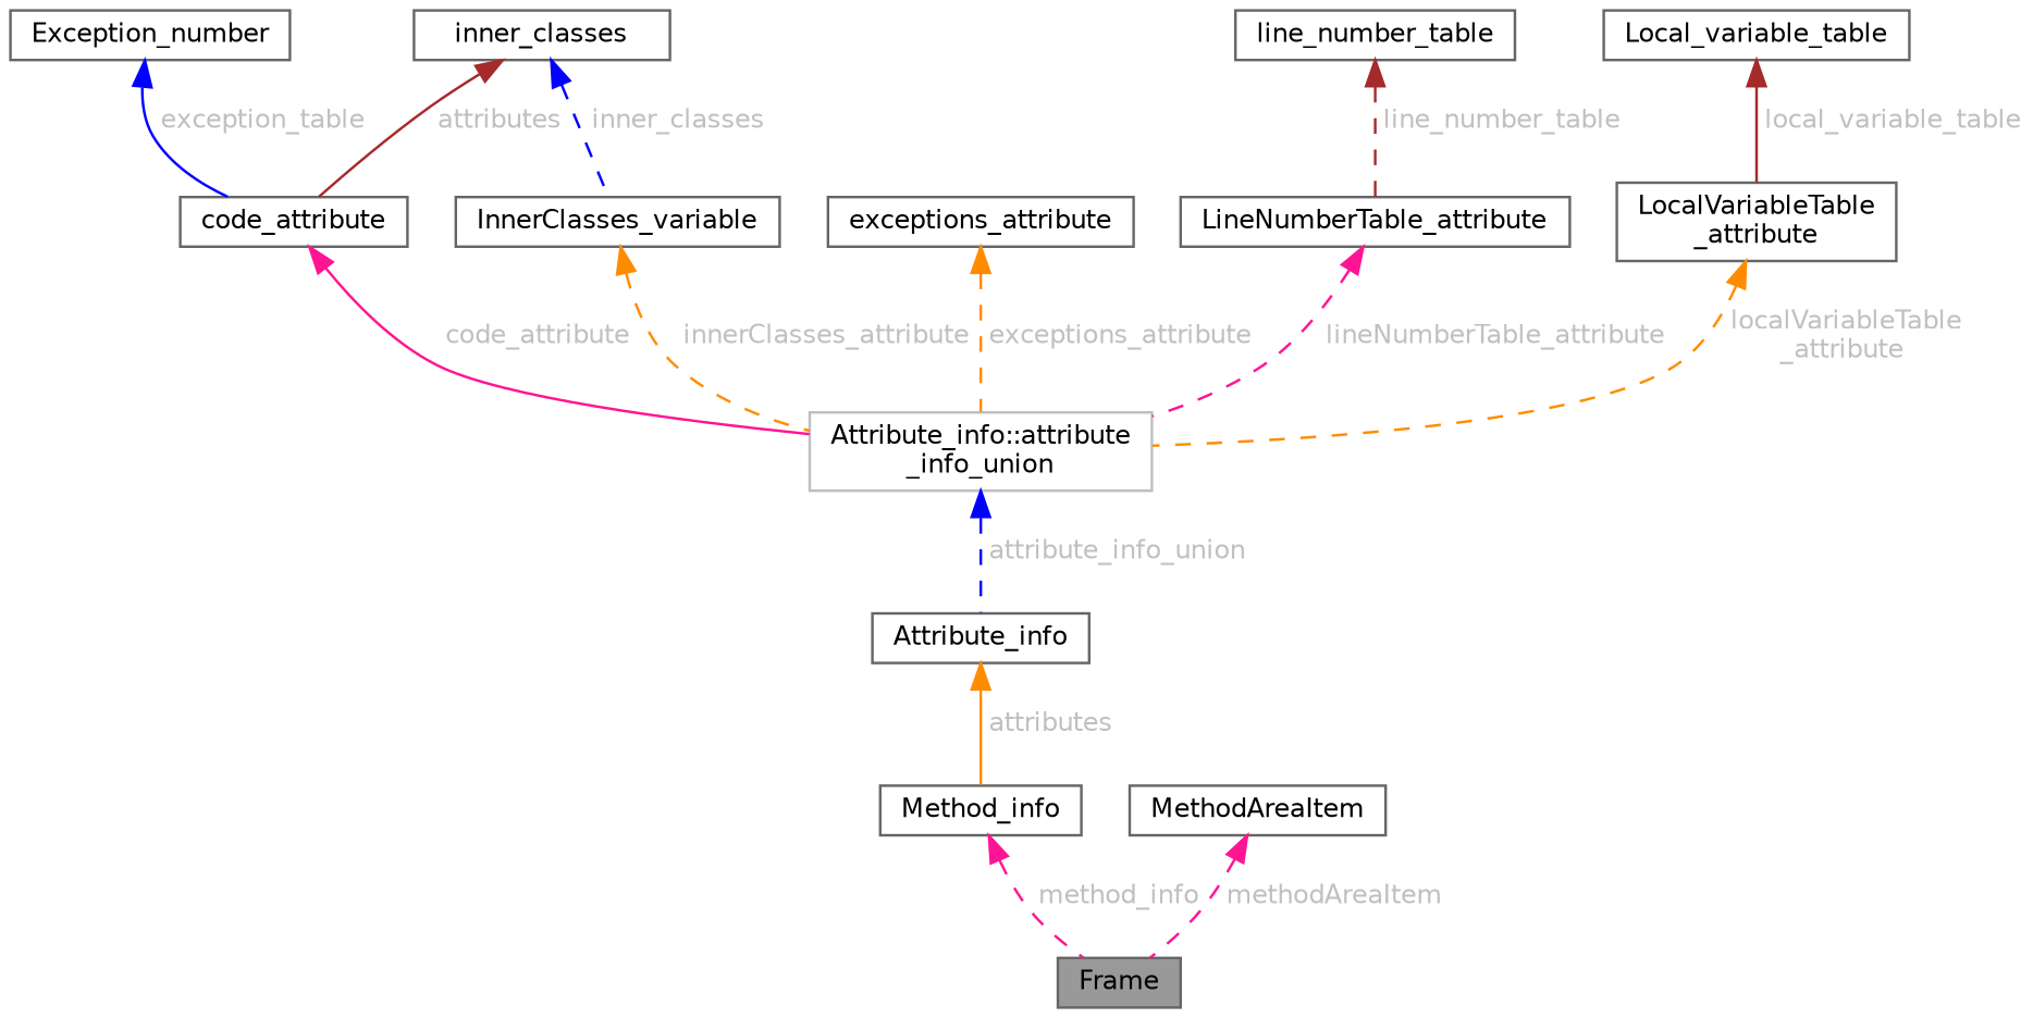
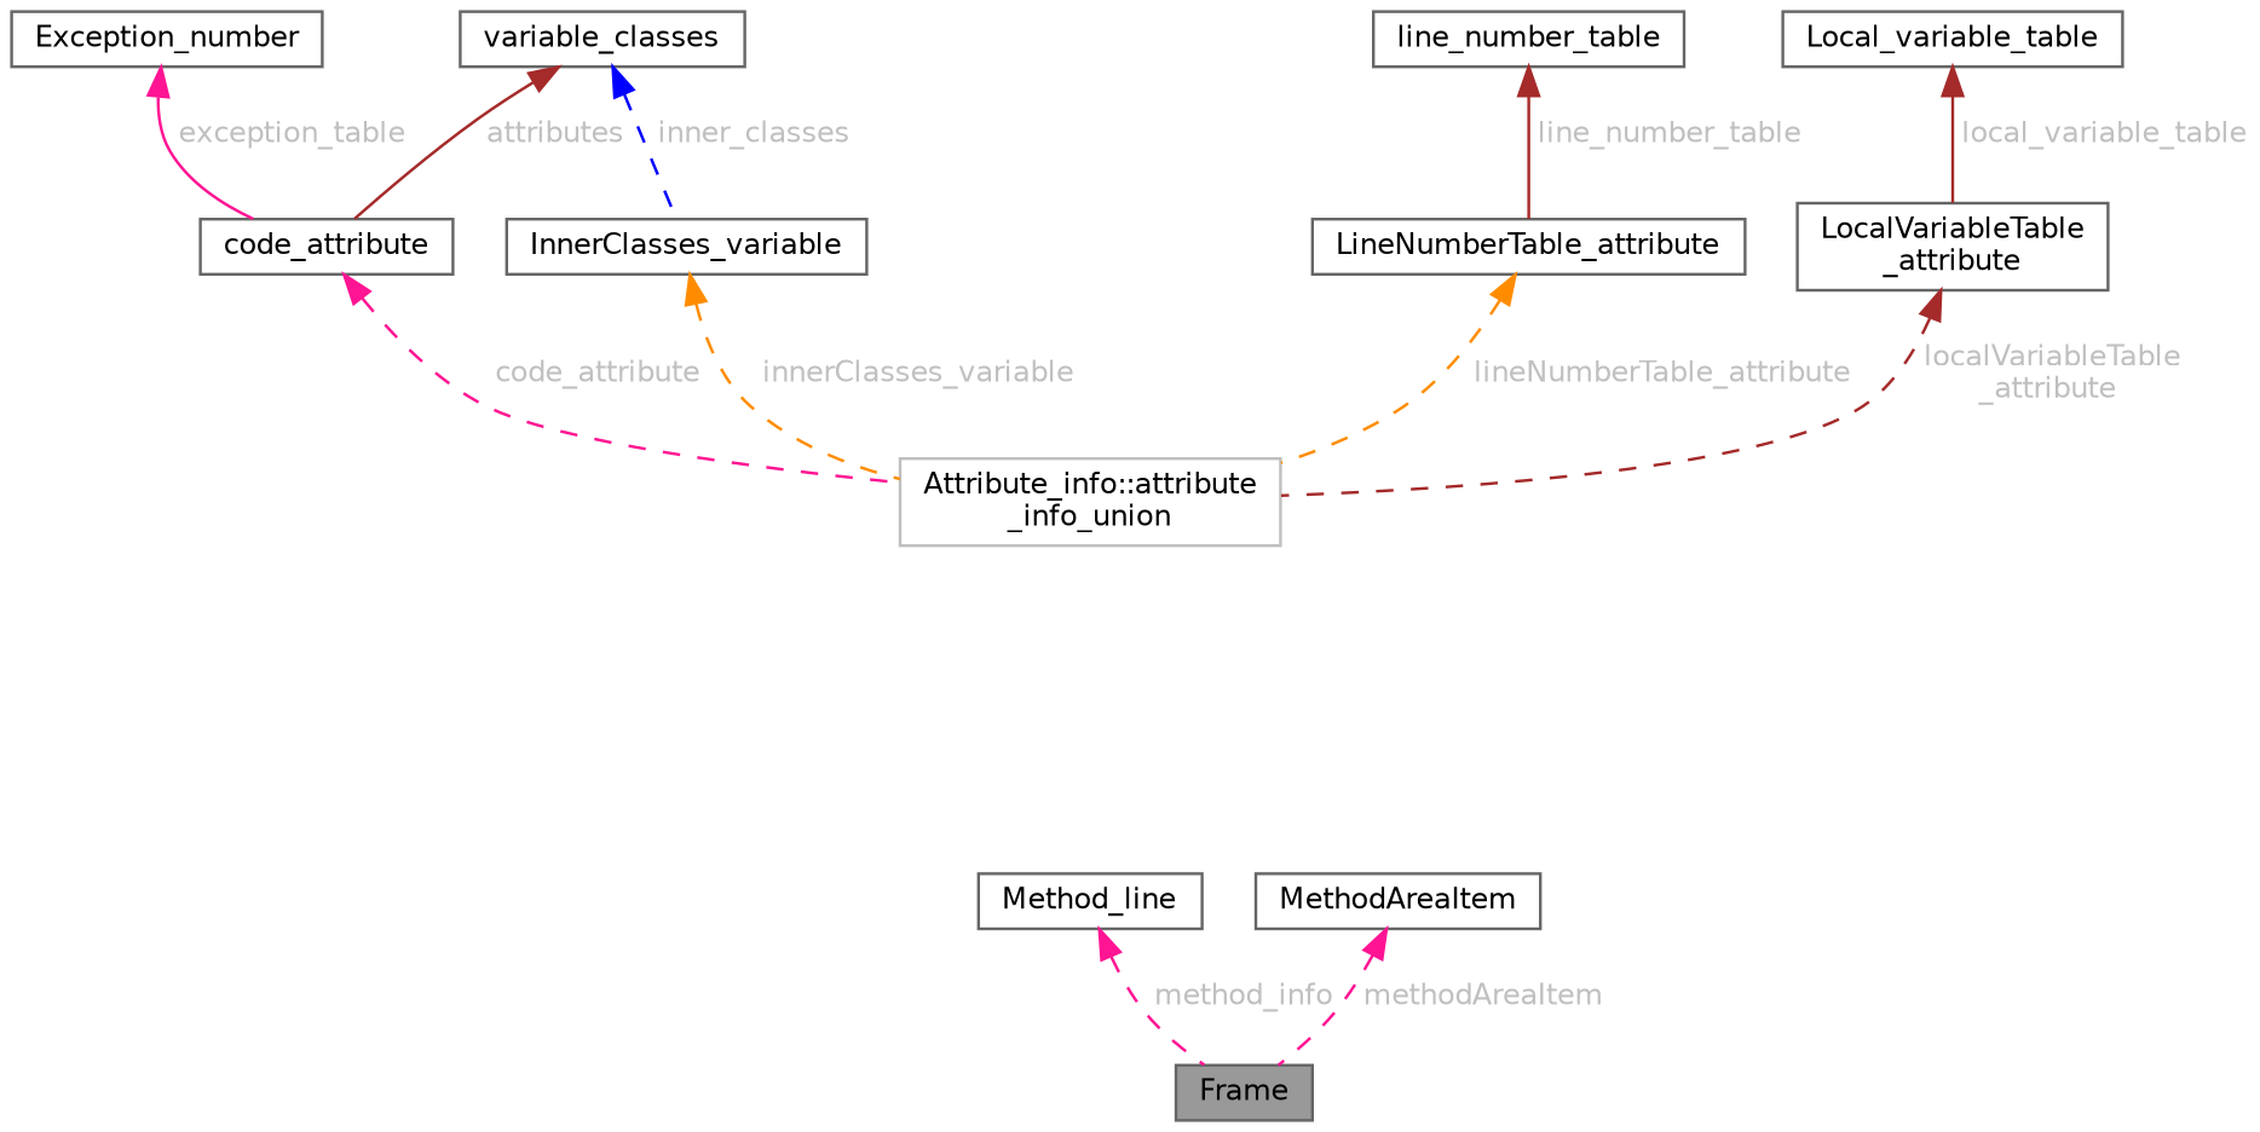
  digraph {
    rankdir=TB
    node [color=gray40 fillcolor=white fontname=Helvetica fontsize=10 shape=box style=filled]
    edge [color=darkorange dir=back fontcolor=grey fontname=Helvetica fontsize=10 labelfontname=Helvetica labelfontsize=10 style=dashed]
    n1 [fillcolor=grey60 fontcolor=black height=0.2 label=Frame width=0.4]
-   n2 [height=0.2 label=Method_info width=0.4]
-   n3 [height=0.2 label=Attribute_info width=0.4]
+   n2 [height=0.2 label=Method_line width=0.4]
    n4 [height=0.2 label=code_attribute width=0.4]
    n5 [color=grey75 height=0.2 label="Attribute_info::attribute\l_info_union" width=0.4]
    n6 [height=0.2 label=Exception_number width=0.4]
-   n7 [height=0.2 label=exceptions_attribute width=0.4]
    n8 [height=0.2 label=InnerClasses_variable width=0.4]
-   n9 [height=0.2 label=inner_classes width=0.4]
+   n9 [height=0.2 label=variable_classes width=0.4]
    n10 [height=0.2 label=LineNumberTable_attribute width=0.4]
    n11 [height=0.2 label=line_number_table width=0.4]
    n12 [height=0.2 label="LocalVariableTable\l_attribute" width=0.4]
    n13 [height=0.2 label=Local_variable_table width=0.4]
    n14 [height=0.2 label=MethodAreaItem width=0.4]
    n2 -> n1 [color=deeppink label=" method_info"]
-   n3 -> n2 [label=" attributes" style=solid]
-   n4 -> n5 [color=deeppink label=" code_attribute" style=solid]
-   n5 -> n3 [color=blue label=" attribute_info_union"]
-   n6 -> n4 [color=blue label=" exception_table" style=solid]
-   n7 -> n5 [label=" exceptions_attribute"]
-   n8 -> n5 [label=" innerClasses_attribute"]
+   n4 -> n5 [color=deeppink label=" code_attribute"]
+   n6 -> n4 [color=deeppink label=" exception_table" style=solid]
+   n8 -> n5 [label=" innerClasses_variable"]
    n9 -> n4 [color=brown label=" attributes" style=solid]
    n9 -> n8 [color=blue label=" inner_classes"]
-   n10 -> n5 [color=deeppink label=" lineNumberTable_attribute"]
-   n11 -> n10 [color=brown label=" line_number_table"]
-   n12 -> n5 [label=" localVariableTable\l_attribute"]
+   n10 -> n5 [label=" lineNumberTable_attribute"]
+   n11 -> n10 [color=brown label=" line_number_table" style=solid]
+   n12 -> n5 [color=brown label=" localVariableTable\l_attribute"]
    n13 -> n12 [color=brown label=" local_variable_table" style=solid]
    n14 -> n1 [color=deeppink label=" methodAreaItem"]
  }
